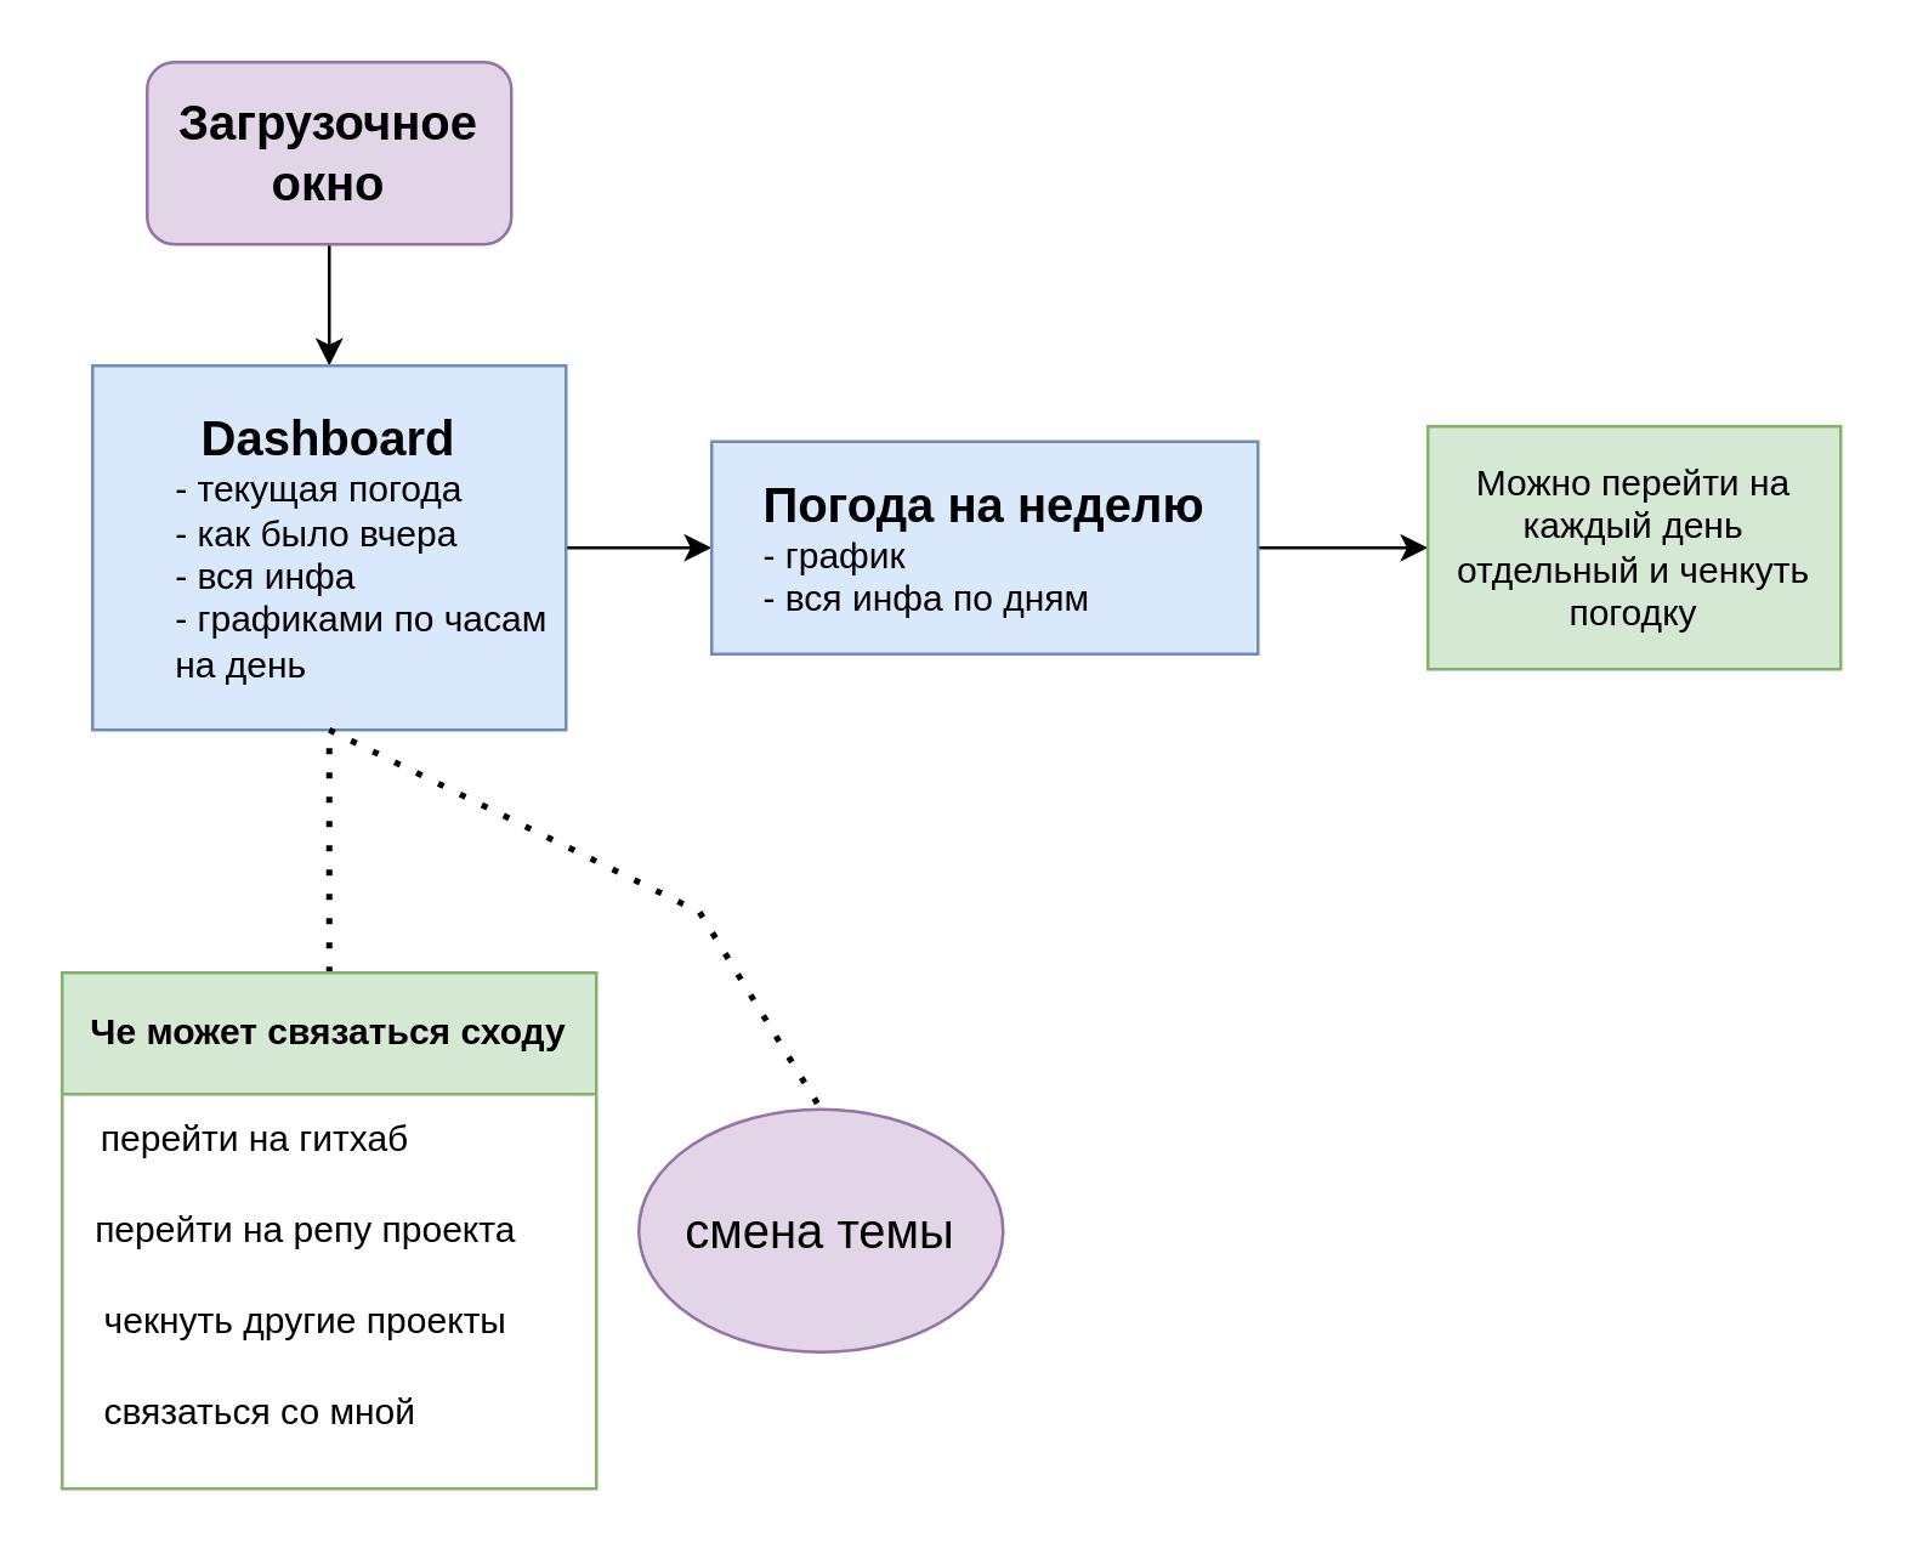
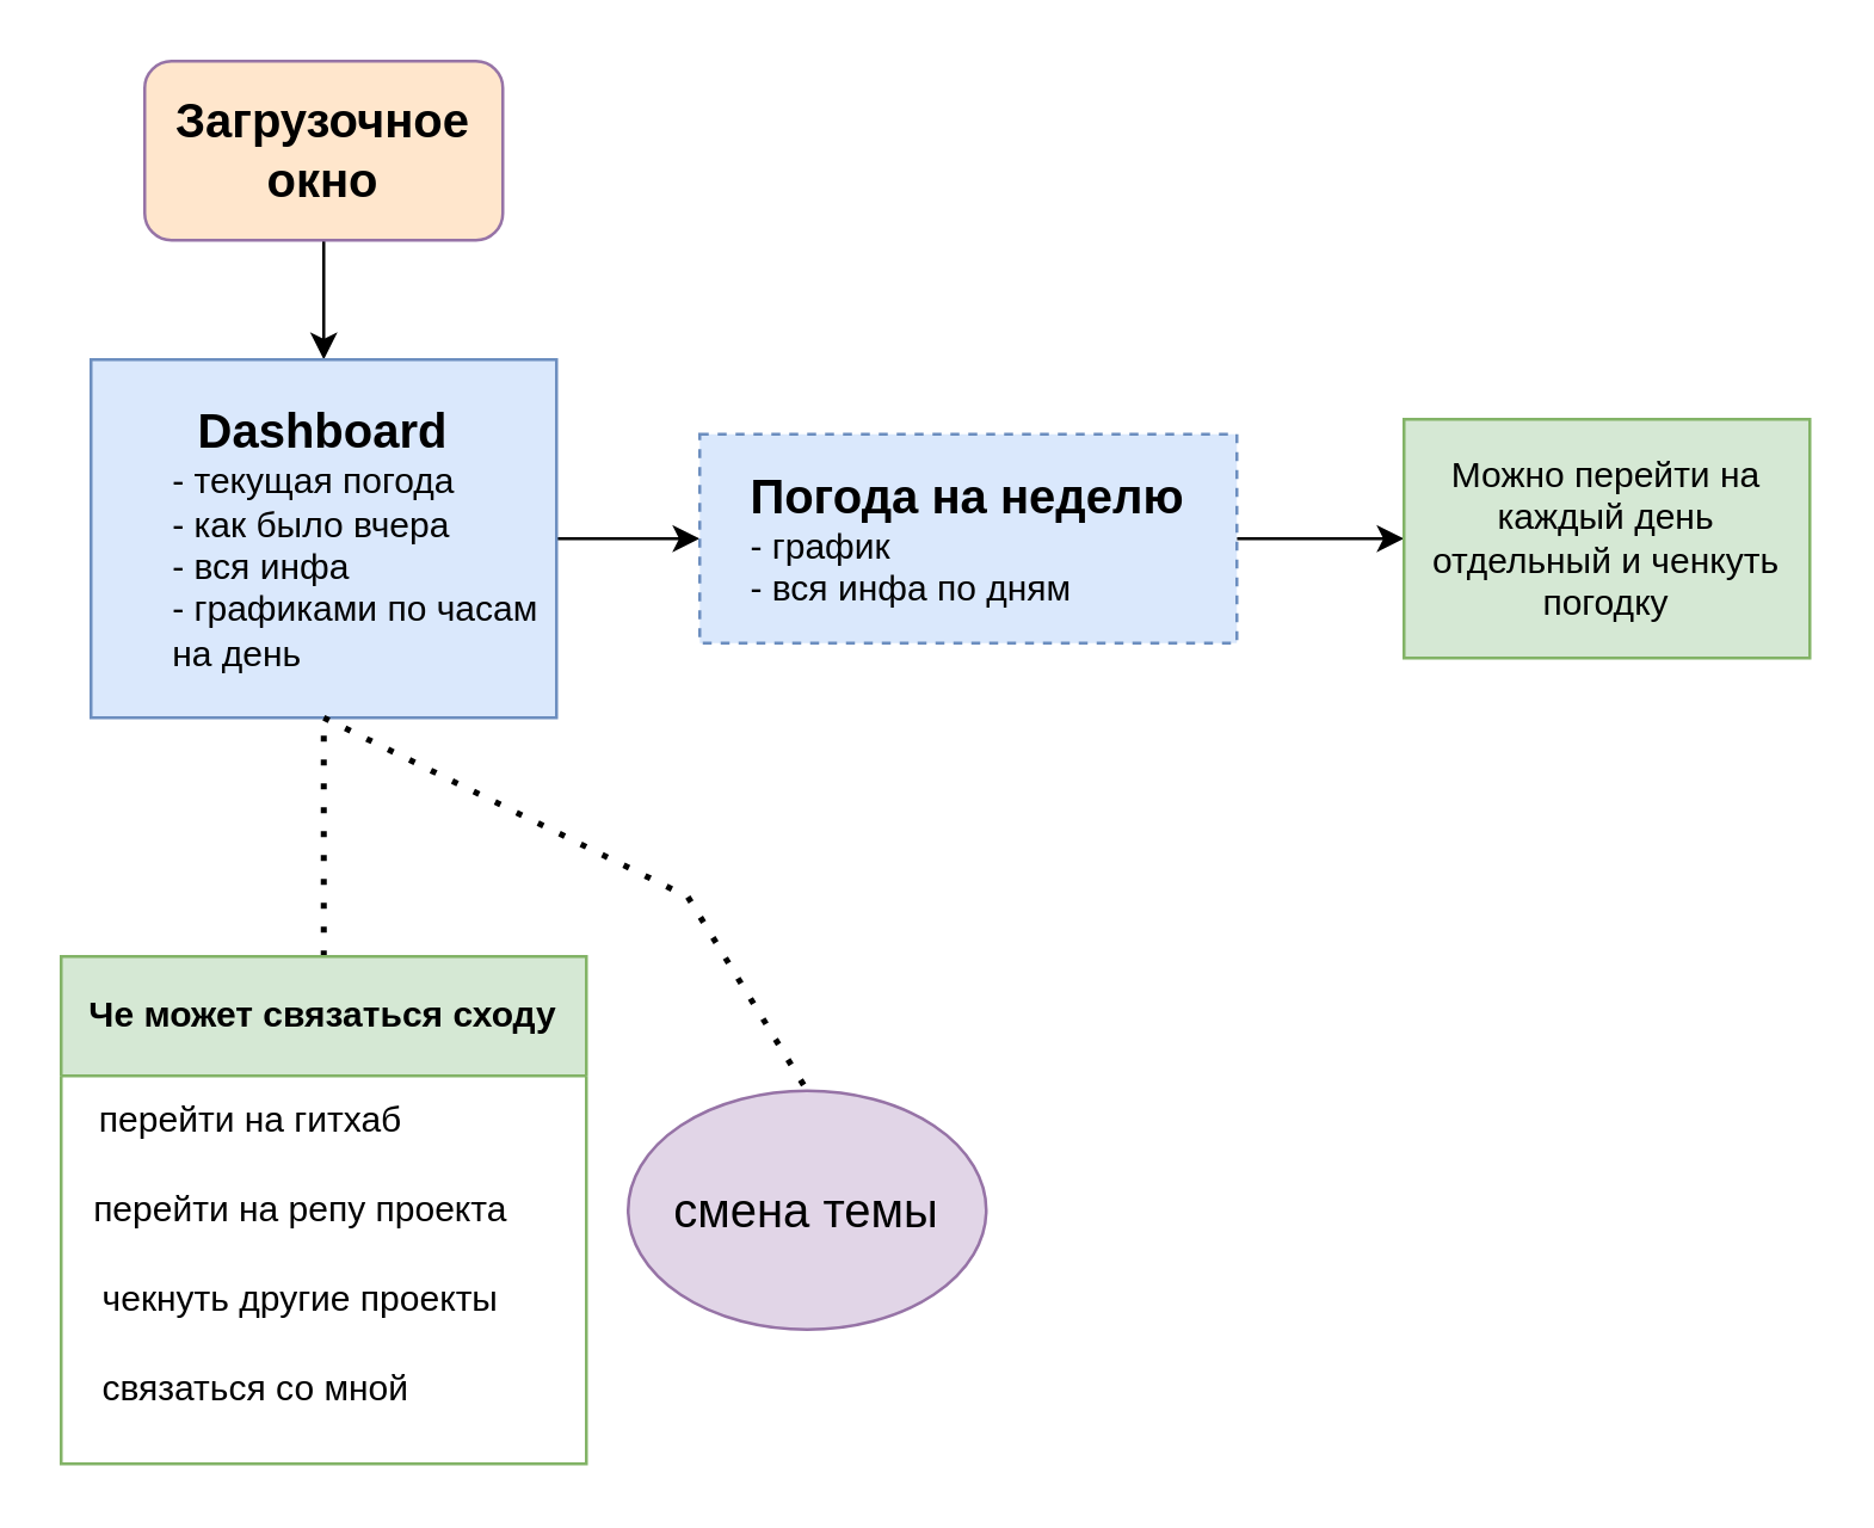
  <mxCell id="0" />
  <mxCell id="1" parent="0" />
  <mxCell id="2" value="" style="edgeStyle=orthogonalEdgeStyle;rounded=0;orthogonalLoop=1;jettySize=auto;html=1;" edge="1" parent="1" source="3" target="5"><mxGeometry relative="1" as="geometry" /></mxCell>
- <mxCell id="3" value="&lt;font style=&quot;font-size: 16px;&quot;&gt;&lt;b&gt;Загрузочное окно&lt;/b&gt;&lt;/font&gt;" style="rounded=1;whiteSpace=wrap;html=1;glass=0;fillColor=#e1d5e7;strokeColor=#9673a6;" vertex="1" parent="1"><mxGeometry x="48" y="20" width="120" height="60" as="geometry" /></mxCell>
+ <mxCell id="3" value="&lt;font style=&quot;font-size: 16px;&quot;&gt;&lt;b&gt;Загрузочное окно&lt;/b&gt;&lt;/font&gt;" style="rounded=1;whiteSpace=wrap;html=1;glass=0;fillColor=#ffe6cc;strokeColor=#9673a6;" vertex="1" parent="1"><mxGeometry x="48" y="20" width="120" height="60" as="geometry" /></mxCell>
  <mxCell id="4" value="" style="edgeStyle=orthogonalEdgeStyle;rounded=0;orthogonalLoop=1;jettySize=auto;html=1;" edge="1" parent="1" source="5" target="13"><mxGeometry relative="1" as="geometry" /></mxCell>
  <mxCell id="5" value="&lt;b&gt;&lt;font style=&quot;font-size: 16px;&quot;&gt;Dashboard&lt;/font&gt;&lt;/b&gt;&lt;div style=&quot;text-align: left;&quot;&gt;&lt;span style=&quot;white-space: pre;&quot;&gt;&#09;&lt;/span&gt;- текущая погода&lt;/div&gt;&lt;div style=&quot;text-align: left;&quot;&gt;&lt;span style=&quot;white-space: pre;&quot;&gt;&#09;&lt;/span&gt;- как было вчера&lt;/div&gt;&lt;div style=&quot;text-align: left;&quot;&gt;&lt;span style=&quot;white-space: pre;&quot;&gt;&#09;&lt;/span&gt;- вся инфа&lt;/div&gt;&lt;div style=&quot;text-align: left;&quot;&gt;&lt;span style=&quot;white-space: pre;&quot;&gt;&#09;&lt;/span&gt;- графиками по часам &lt;span style=&quot;white-space: pre;&quot;&gt;&#09;&lt;/span&gt;на день&lt;/div&gt;" style="rounded=0;whiteSpace=wrap;html=1;fillColor=#dae8fc;strokeColor=#6c8ebf;" vertex="1" parent="1"><mxGeometry x="30" y="120" width="156" height="120" as="geometry" /></mxCell>
  <mxCell id="6" value="" style="endArrow=none;dashed=1;html=1;dashPattern=1 3;strokeWidth=2;rounded=0;entryX=0.5;entryY=1;entryDx=0;entryDy=0;exitX=0.5;exitY=0;exitDx=0;exitDy=0;" edge="1" parent="1" source="7" target="5"><mxGeometry width="50" height="50" relative="1" as="geometry"><mxPoint x="104" y="310" as="sourcePoint" /><mxPoint x="114" y="270" as="targetPoint" /></mxGeometry></mxCell>
  <mxCell id="7" value="Че может связаться сходу" style="swimlane;whiteSpace=wrap;html=1;startSize=40;fillColor=#d5e8d4;strokeColor=#82b366;" vertex="1" parent="1"><mxGeometry x="20" y="320" width="176" height="170" as="geometry" /></mxCell>
  <mxCell id="8" value="связаться со мной" style="text;html=1;align=center;verticalAlign=middle;resizable=0;points=[];autosize=1;strokeColor=none;fillColor=none;" vertex="1" parent="7"><mxGeometry y="130" width="130" height="30" as="geometry" /></mxCell>
  <mxCell id="9" value="чекнуть другие проекты" style="text;html=1;align=center;verticalAlign=middle;resizable=0;points=[];autosize=1;strokeColor=none;fillColor=none;" vertex="1" parent="7"><mxGeometry y="100" width="160" height="30" as="geometry" /></mxCell>
  <mxCell id="10" value="перейти на репу проекта" style="text;html=1;align=center;verticalAlign=middle;resizable=0;points=[];autosize=1;strokeColor=none;fillColor=none;" vertex="1" parent="7"><mxGeometry y="70" width="160" height="30" as="geometry" /></mxCell>
  <mxCell id="11" value="перейти на гитхаб&amp;nbsp;" style="text;html=1;align=center;verticalAlign=middle;resizable=0;points=[];autosize=1;strokeColor=none;fillColor=none;" vertex="1" parent="7"><mxGeometry y="40" width="130" height="30" as="geometry" /></mxCell>
  <mxCell id="12" value="" style="edgeStyle=orthogonalEdgeStyle;rounded=0;orthogonalLoop=1;jettySize=auto;html=1;" edge="1" parent="1" source="13" target="14"><mxGeometry relative="1" as="geometry" /></mxCell>
- <mxCell id="13" value="&lt;b&gt;&lt;font style=&quot;font-size: 16px;&quot;&gt;Погода на неделю&lt;/font&gt;&lt;/b&gt;&lt;div style=&quot;text-align: left;&quot;&gt;- график&lt;/div&gt;&lt;div style=&quot;text-align: left;&quot;&gt;- вся инфа по дням&lt;/div&gt;" style="rounded=0;whiteSpace=wrap;html=1;fillColor=#dae8fc;strokeColor=#6c8ebf;" vertex="1" parent="1"><mxGeometry x="234" y="145" width="180" height="70" as="geometry" /></mxCell>
+ <mxCell id="13" value="&lt;b&gt;&lt;font style=&quot;font-size: 16px;&quot;&gt;Погода на неделю&lt;/font&gt;&lt;/b&gt;&lt;div style=&quot;text-align: left;&quot;&gt;- график&lt;/div&gt;&lt;div style=&quot;text-align: left;&quot;&gt;- вся инфа по дням&lt;/div&gt;" style="rounded=0;whiteSpace=wrap;html=1;fillColor=#dae8fc;strokeColor=#6c8ebf;dashed=1;" vertex="1" parent="1"><mxGeometry x="234" y="145" width="180" height="70" as="geometry" /></mxCell>
  <mxCell id="14" value="Можно перейти на каждый день отдельный и ченкуть погодку" style="whiteSpace=wrap;html=1;rounded=0;fillColor=#d5e8d4;strokeColor=#82b366;" vertex="1" parent="1"><mxGeometry x="470" y="140" width="136" height="80" as="geometry" /></mxCell>
  <mxCell id="15" value="&lt;font style=&quot;font-size: 16px;&quot;&gt;смена темы&lt;/font&gt;" style="ellipse;whiteSpace=wrap;html=1;fillColor=#e1d5e7;strokeColor=#9673a6;" vertex="1" parent="1"><mxGeometry x="210" y="365" width="120" height="80" as="geometry" /></mxCell>
  <mxCell id="16" value="" style="endArrow=none;dashed=1;html=1;dashPattern=1 3;strokeWidth=2;rounded=0;entryX=0.5;entryY=0;entryDx=0;entryDy=0;exitX=0.5;exitY=1;exitDx=0;exitDy=0;" edge="1" parent="1" source="5" target="15"><mxGeometry width="50" height="50" relative="1" as="geometry"><mxPoint x="140" y="270" as="sourcePoint" /><mxPoint x="270" y="240" as="targetPoint" /><Array as="points"><mxPoint x="230" y="300" /></Array></mxGeometry></mxCell>
